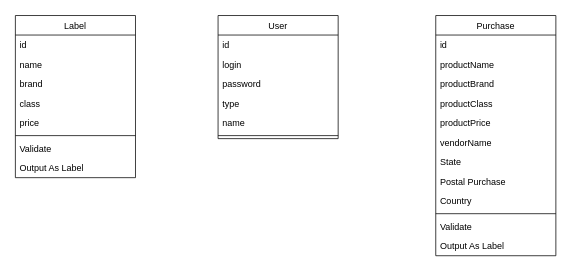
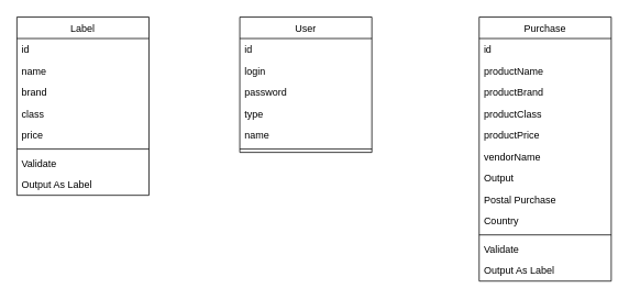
  <mxCell id="0" />
  <mxCell id="1" parent="0" />
  <mxCell id="2" value="Label" style="swimlane;fontStyle=0;align=center;verticalAlign=top;childLayout=stackLayout;horizontal=1;startSize=26;horizontalStack=0;resizeParent=1;resizeLast=0;collapsible=1;marginBottom=0;rounded=0;shadow=0;strokeWidth=1;" parent="1" vertex="1"><mxGeometry x="20" y="20" width="160" height="216" as="geometry"><mxRectangle x="550" y="140" width="160" height="26" as="alternateBounds" /></mxGeometry></mxCell>
  <mxCell id="3" value="id" style="text;align=left;verticalAlign=top;spacingLeft=4;spacingRight=4;overflow=hidden;rotatable=0;points=[[0,0.5],[1,0.5]];portConstraint=eastwest;" vertex="1" parent="2"><mxGeometry y="26" width="160" height="26" as="geometry" /></mxCell>
  <mxCell id="4" value="name" style="text;align=left;verticalAlign=top;spacingLeft=4;spacingRight=4;overflow=hidden;rotatable=0;points=[[0,0.5],[1,0.5]];portConstraint=eastwest;" parent="2" vertex="1"><mxGeometry y="52" width="160" height="26" as="geometry" /></mxCell>
  <mxCell id="5" value="brand" style="text;align=left;verticalAlign=top;spacingLeft=4;spacingRight=4;overflow=hidden;rotatable=0;points=[[0,0.5],[1,0.5]];portConstraint=eastwest;rounded=0;shadow=0;html=0;" parent="2" vertex="1"><mxGeometry y="78" width="160" height="26" as="geometry" /></mxCell>
  <mxCell id="6" value="class" style="text;align=left;verticalAlign=top;spacingLeft=4;spacingRight=4;overflow=hidden;rotatable=0;points=[[0,0.5],[1,0.5]];portConstraint=eastwest;rounded=0;shadow=0;html=0;" parent="2" vertex="1"><mxGeometry y="104" width="160" height="26" as="geometry" /></mxCell>
  <mxCell id="7" value="price" style="text;align=left;verticalAlign=top;spacingLeft=4;spacingRight=4;overflow=hidden;rotatable=0;points=[[0,0.5],[1,0.5]];portConstraint=eastwest;rounded=0;shadow=0;html=0;" vertex="1" parent="2"><mxGeometry y="130" width="160" height="26" as="geometry" /></mxCell>
  <mxCell id="8" value="" style="line;html=1;strokeWidth=1;align=left;verticalAlign=middle;spacingTop=-1;spacingLeft=3;spacingRight=3;rotatable=0;labelPosition=right;points=[];portConstraint=eastwest;" parent="2" vertex="1"><mxGeometry y="156" width="160" height="8" as="geometry" /></mxCell>
  <mxCell id="9" value="Validate" style="text;align=left;verticalAlign=top;spacingLeft=4;spacingRight=4;overflow=hidden;rotatable=0;points=[[0,0.5],[1,0.5]];portConstraint=eastwest;" parent="2" vertex="1"><mxGeometry y="164" width="160" height="26" as="geometry" /></mxCell>
  <mxCell id="10" value="Output As Label" style="text;align=left;verticalAlign=top;spacingLeft=4;spacingRight=4;overflow=hidden;rotatable=0;points=[[0,0.5],[1,0.5]];portConstraint=eastwest;" parent="2" vertex="1"><mxGeometry y="190" width="160" height="26" as="geometry" /></mxCell>
  <mxCell id="11" value="User" style="swimlane;fontStyle=0;align=center;verticalAlign=top;childLayout=stackLayout;horizontal=1;startSize=26;horizontalStack=0;resizeParent=1;resizeLast=0;collapsible=1;marginBottom=0;rounded=0;shadow=0;strokeWidth=1;" vertex="1" parent="1"><mxGeometry x="290" y="20" width="160" height="164" as="geometry"><mxRectangle x="550" y="140" width="160" height="26" as="alternateBounds" /></mxGeometry></mxCell>
  <mxCell id="12" value="id" style="text;align=left;verticalAlign=top;spacingLeft=4;spacingRight=4;overflow=hidden;rotatable=0;points=[[0,0.5],[1,0.5]];portConstraint=eastwest;" vertex="1" parent="11"><mxGeometry y="26" width="160" height="26" as="geometry" /></mxCell>
  <mxCell id="13" value="login" style="text;align=left;verticalAlign=top;spacingLeft=4;spacingRight=4;overflow=hidden;rotatable=0;points=[[0,0.5],[1,0.5]];portConstraint=eastwest;" vertex="1" parent="11"><mxGeometry y="52" width="160" height="26" as="geometry" /></mxCell>
  <mxCell id="14" value="password" style="text;align=left;verticalAlign=top;spacingLeft=4;spacingRight=4;overflow=hidden;rotatable=0;points=[[0,0.5],[1,0.5]];portConstraint=eastwest;rounded=0;shadow=0;html=0;" vertex="1" parent="11"><mxGeometry y="78" width="160" height="26" as="geometry" /></mxCell>
  <mxCell id="15" value="type" style="text;align=left;verticalAlign=top;spacingLeft=4;spacingRight=4;overflow=hidden;rotatable=0;points=[[0,0.5],[1,0.5]];portConstraint=eastwest;rounded=0;shadow=0;html=0;" vertex="1" parent="11"><mxGeometry y="104" width="160" height="26" as="geometry" /></mxCell>
  <mxCell id="16" value="name" style="text;align=left;verticalAlign=top;spacingLeft=4;spacingRight=4;overflow=hidden;rotatable=0;points=[[0,0.5],[1,0.5]];portConstraint=eastwest;rounded=0;shadow=0;html=0;" vertex="1" parent="11"><mxGeometry y="130" width="160" height="26" as="geometry" /></mxCell>
  <mxCell id="17" value="" style="line;html=1;strokeWidth=1;align=left;verticalAlign=middle;spacingTop=-1;spacingLeft=3;spacingRight=3;rotatable=0;labelPosition=right;points=[];portConstraint=eastwest;" vertex="1" parent="11"><mxGeometry y="156" width="160" height="8" as="geometry" /></mxCell>
  <mxCell id="18" value="Purchase" style="swimlane;fontStyle=0;align=center;verticalAlign=top;childLayout=stackLayout;horizontal=1;startSize=26;horizontalStack=0;resizeParent=1;resizeLast=0;collapsible=1;marginBottom=0;rounded=0;shadow=0;strokeWidth=1;" vertex="1" parent="1"><mxGeometry x="580" y="20" width="160" height="320" as="geometry"><mxRectangle x="550" y="140" width="160" height="26" as="alternateBounds" /></mxGeometry></mxCell>
  <mxCell id="19" value="id" style="text;align=left;verticalAlign=top;spacingLeft=4;spacingRight=4;overflow=hidden;rotatable=0;points=[[0,0.5],[1,0.5]];portConstraint=eastwest;" vertex="1" parent="18"><mxGeometry y="26" width="160" height="26" as="geometry" /></mxCell>
  <mxCell id="20" value="productName" style="text;align=left;verticalAlign=top;spacingLeft=4;spacingRight=4;overflow=hidden;rotatable=0;points=[[0,0.5],[1,0.5]];portConstraint=eastwest;rounded=0;shadow=0;html=0;" vertex="1" parent="18"><mxGeometry y="52" width="160" height="26" as="geometry" /></mxCell>
  <mxCell id="21" value="productBrand" style="text;align=left;verticalAlign=top;spacingLeft=4;spacingRight=4;overflow=hidden;rotatable=0;points=[[0,0.5],[1,0.5]];portConstraint=eastwest;rounded=0;shadow=0;html=0;" vertex="1" parent="18"><mxGeometry y="78" width="160" height="26" as="geometry" /></mxCell>
  <mxCell id="22" value="productClass" style="text;align=left;verticalAlign=top;spacingLeft=4;spacingRight=4;overflow=hidden;rotatable=0;points=[[0,0.5],[1,0.5]];portConstraint=eastwest;rounded=0;shadow=0;html=0;" vertex="1" parent="18"><mxGeometry y="104" width="160" height="26" as="geometry" /></mxCell>
  <mxCell id="23" value="productPrice" style="text;align=left;verticalAlign=top;spacingLeft=4;spacingRight=4;overflow=hidden;rotatable=0;points=[[0,0.5],[1,0.5]];portConstraint=eastwest;rounded=0;shadow=0;html=0;" vertex="1" parent="18"><mxGeometry y="130" width="160" height="26" as="geometry" /></mxCell>
  <mxCell id="24" value="vendorName" style="text;align=left;verticalAlign=top;spacingLeft=4;spacingRight=4;overflow=hidden;rotatable=0;points=[[0,0.5],[1,0.5]];portConstraint=eastwest;" vertex="1" parent="18"><mxGeometry y="156" width="160" height="26" as="geometry" /></mxCell>
- <mxCell id="25" value="State" style="text;align=left;verticalAlign=top;spacingLeft=4;spacingRight=4;overflow=hidden;rotatable=0;points=[[0,0.5],[1,0.5]];portConstraint=eastwest;rounded=0;shadow=0;html=0;" vertex="1" parent="18"><mxGeometry y="182" width="160" height="26" as="geometry" /></mxCell>
+ <mxCell id="25" value="Output" style="text;align=left;verticalAlign=top;spacingLeft=4;spacingRight=4;overflow=hidden;rotatable=0;points=[[0,0.5],[1,0.5]];portConstraint=eastwest;rounded=0;shadow=0;html=0;" vertex="1" parent="18"><mxGeometry y="182" width="160" height="26" as="geometry" /></mxCell>
  <mxCell id="26" value="Postal Purchase" style="text;align=left;verticalAlign=top;spacingLeft=4;spacingRight=4;overflow=hidden;rotatable=0;points=[[0,0.5],[1,0.5]];portConstraint=eastwest;rounded=0;shadow=0;html=0;" vertex="1" parent="18"><mxGeometry y="208" width="160" height="26" as="geometry" /></mxCell>
  <mxCell id="27" value="Country" style="text;align=left;verticalAlign=top;spacingLeft=4;spacingRight=4;overflow=hidden;rotatable=0;points=[[0,0.5],[1,0.5]];portConstraint=eastwest;rounded=0;shadow=0;html=0;" vertex="1" parent="18"><mxGeometry y="234" width="160" height="26" as="geometry" /></mxCell>
  <mxCell id="28" value="" style="line;html=1;strokeWidth=1;align=left;verticalAlign=middle;spacingTop=-1;spacingLeft=3;spacingRight=3;rotatable=0;labelPosition=right;points=[];portConstraint=eastwest;" vertex="1" parent="18"><mxGeometry y="260" width="160" height="8" as="geometry" /></mxCell>
  <mxCell id="29" value="Validate" style="text;align=left;verticalAlign=top;spacingLeft=4;spacingRight=4;overflow=hidden;rotatable=0;points=[[0,0.5],[1,0.5]];portConstraint=eastwest;" vertex="1" parent="18"><mxGeometry y="268" width="160" height="26" as="geometry" /></mxCell>
  <mxCell id="30" value="Output As Label" style="text;align=left;verticalAlign=top;spacingLeft=4;spacingRight=4;overflow=hidden;rotatable=0;points=[[0,0.5],[1,0.5]];portConstraint=eastwest;" vertex="1" parent="18"><mxGeometry y="294" width="160" height="26" as="geometry" /></mxCell>
